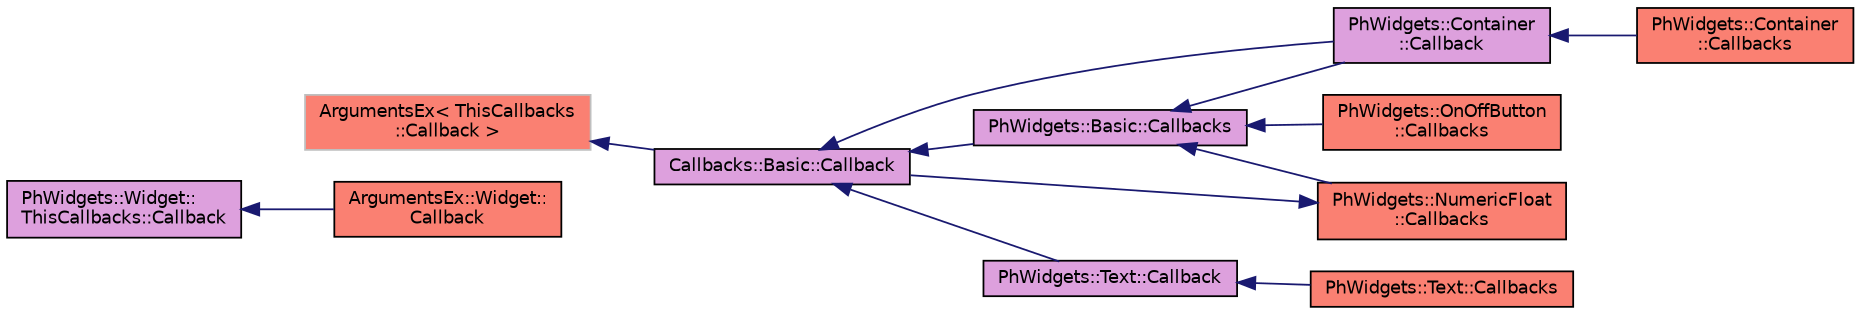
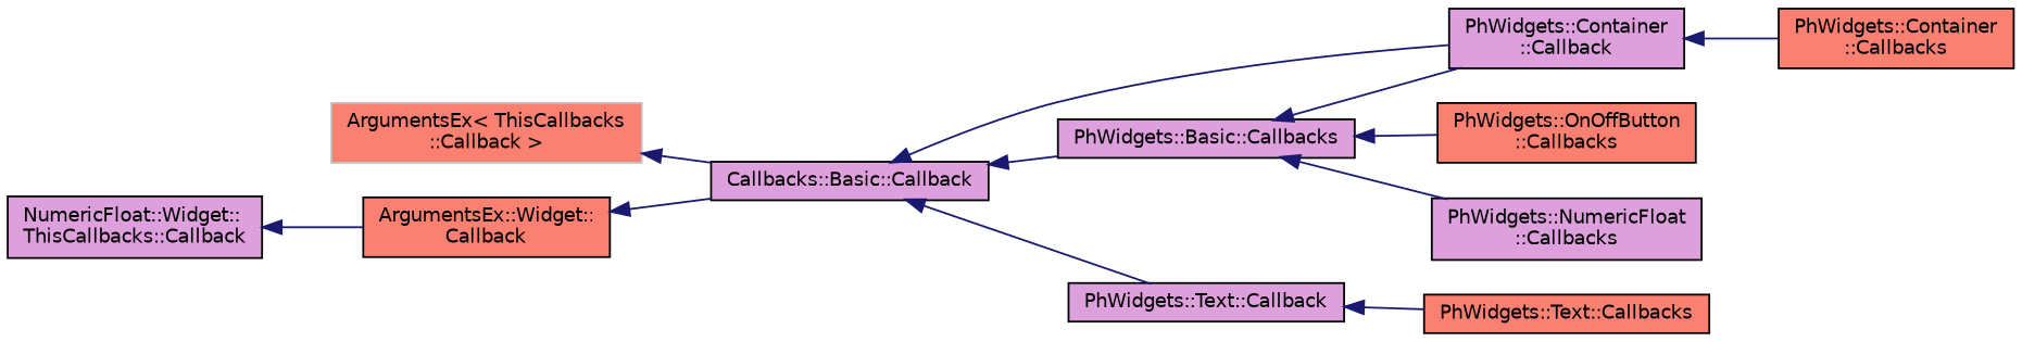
  digraph {
    rankdir=LR
    node [color=black fillcolor=salmon fontname=Helvetica fontsize=10 shape=record style=filled]
    edge [color=midnightblue dir=back fontname=Helvetica fontsize=10 labelfontname=Helvetica labelfontsize=10 style=solid]
    n1 [fillcolor=plum fontcolor=black height=0.2 label="Callbacks::Basic::Callback" width=0.4]
    n2 [fillcolor=plum height=0.2 label="PhWidgets::Basic::Callbacks" width=0.4]
    n3 [fillcolor=plum height=0.2 label="PhWidgets::Container\l::Callback" width=0.4]
    n4 [fillcolor=plum height=0.2 label="PhWidgets::Text::Callback" width=0.4]
-   n5 [height=0.2 label="PhWidgets::NumericFloat\l::Callbacks" width=0.4]
+   n5 [fillcolor=plum height=0.2 label="PhWidgets::NumericFloat\l::Callbacks" width=0.4]
    n6 [height=0.2 label="PhWidgets::OnOffButton\l::Callbacks" width=0.4]
    n7 [height=0.2 label="PhWidgets::Container\l::Callbacks" width=0.4]
    n8 [height=0.2 label="PhWidgets::Text::Callbacks" width=0.4]
    n9 [color=grey75 height=0.2 label="ArgumentsEx\< ThisCallbacks\l::Callback \>" width=0.4]
    n10 [height=0.2 label="ArgumentsEx::Widget::\lCallback" width=0.4]
-   n11 [fillcolor=plum height=0.2 label="PhWidgets::Widget::\lThisCallbacks::Callback" width=0.4]
+   n11 [fillcolor=plum height=0.2 label="NumericFloat::Widget::\lThisCallbacks::Callback" width=0.4]
    n1 -> n2
    n1 -> n3
    n1 -> n4
    n2 -> n3
    n2 -> n5
    n2 -> n6
    n3 -> n7
    n4 -> n8
    n9 -> n1
-   n5 -> n1
+   n10 -> n1
    n11 -> n10
  }
